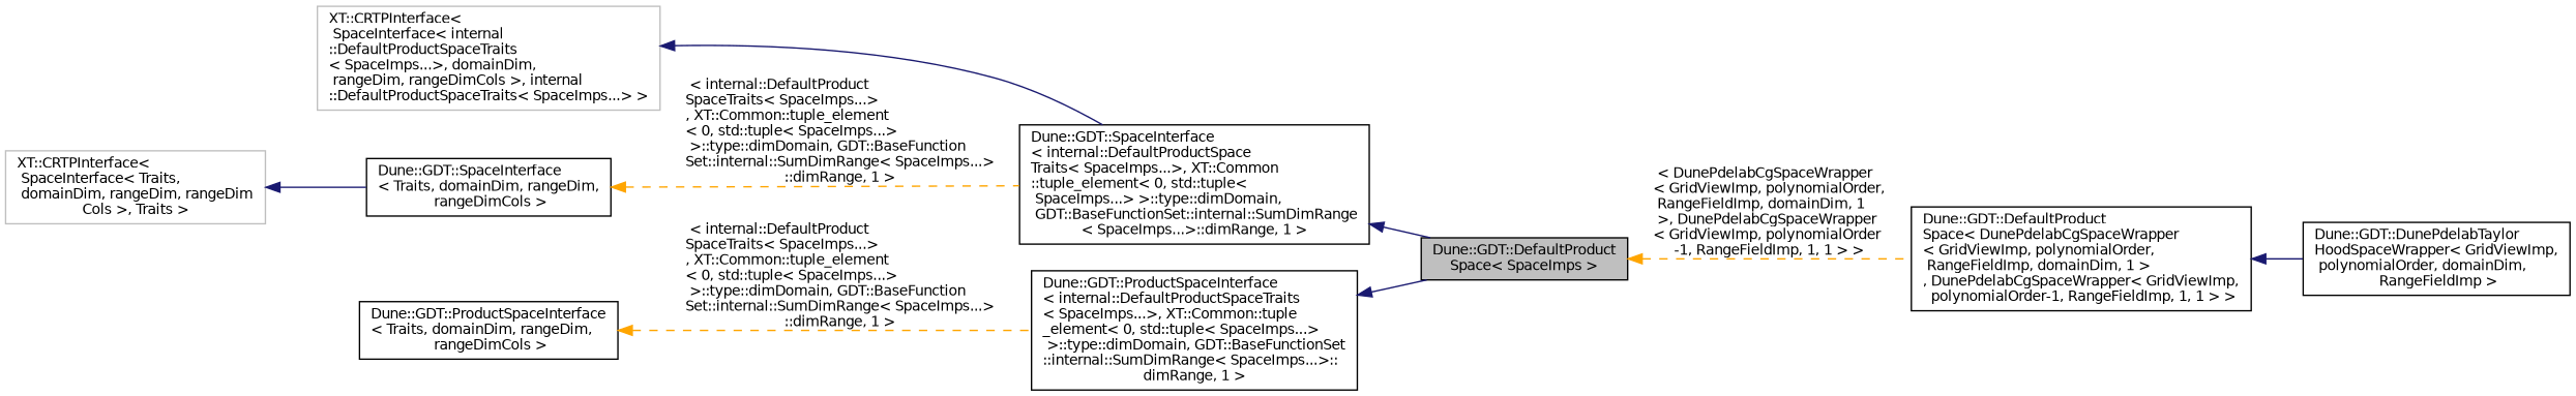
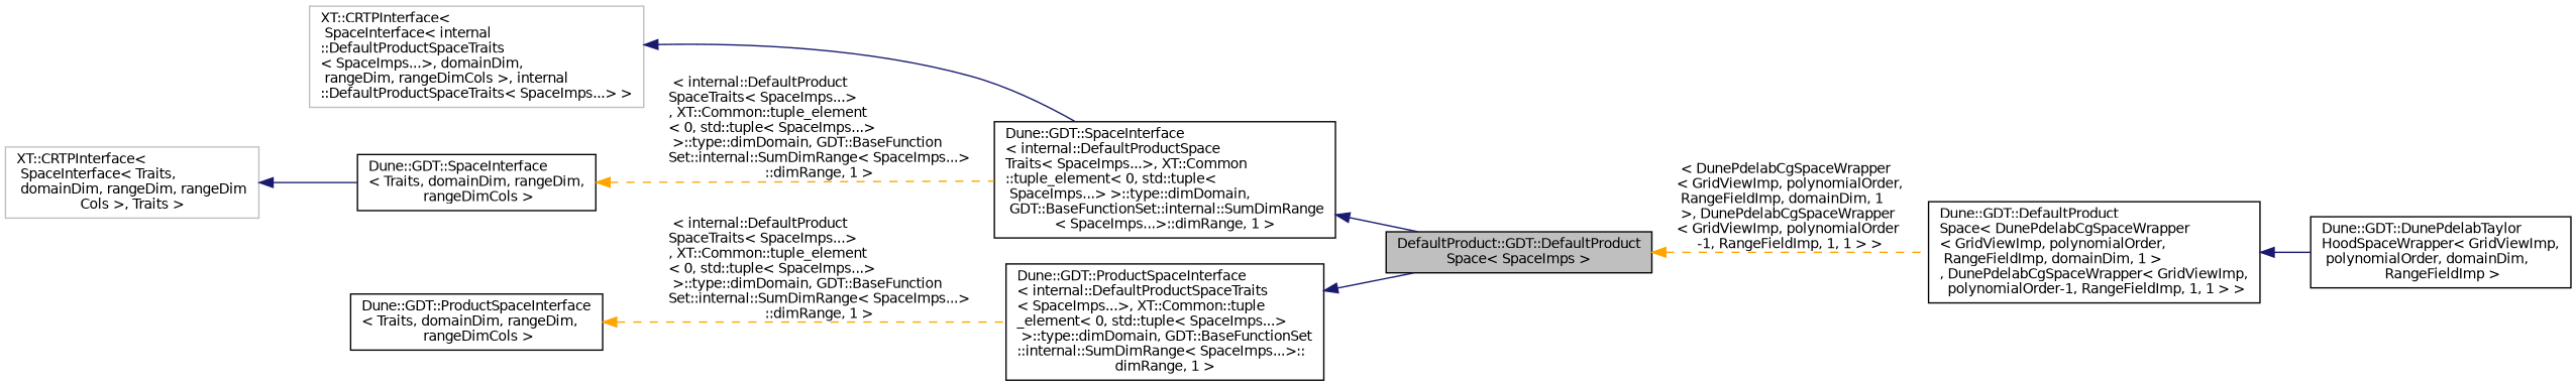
  digraph {
    rankdir=LR
    node [color=black fillcolor=white fontname=Helvetica fontsize=10 shape=record style=filled]
    edge [color=midnightblue dir=back fontname=Helvetica fontsize=10 labelfontname=Helvetica labelfontsize=10 style=solid]
-   n1 [fillcolor=grey75 fontcolor=black height=0.2 label="Dune::GDT::DefaultProduct\lSpace\< SpaceImps \>" width=0.4]
+   n1 [fillcolor=grey75 fontcolor=black height=0.2 label="DefaultProduct::GDT::DefaultProduct\lSpace\< SpaceImps \>" width=0.4]
    n2 [height=0.2 label="Dune::GDT::DefaultProduct\lSpace\< DunePdelabCgSpaceWrapper\l\< GridViewImp, polynomialOrder,\l RangeFieldImp, domainDim, 1 \>\l, DunePdelabCgSpaceWrapper\< GridViewImp,\l polynomialOrder-1, RangeFieldImp, 1, 1 \> \>" width=0.4]
    n3 [height=0.2 label="Dune::GDT::SpaceInterface\l\< internal::DefaultProductSpace\lTraits\< SpaceImps...\>, XT::Common\l::tuple_element\< 0, std::tuple\<\l SpaceImps...\> \>::type::dimDomain,\l GDT::BaseFunctionSet::internal::SumDimRange\l\< SpaceImps...\>::dimRange, 1 \>" width=0.4]
    n4 [color=grey75 height=0.2 label="XT::CRTPInterface\<\l SpaceInterface\< internal\l::DefaultProductSpaceTraits\l\< SpaceImps...\>, domainDim,\l rangeDim, rangeDimCols \>, internal\l::DefaultProductSpaceTraits\< SpaceImps...\> \>" width=0.4]
    n5 [height=0.2 label="Dune::GDT::SpaceInterface\l\< Traits, domainDim, rangeDim,\l rangeDimCols \>" width=0.4]
    n6 [color=grey75 height=0.2 label="XT::CRTPInterface\<\l SpaceInterface\< Traits,\l domainDim, rangeDim, rangeDim\lCols \>, Traits \>" width=0.4]
    n7 [height=0.2 label="Dune::GDT::ProductSpaceInterface\l\< internal::DefaultProductSpaceTraits\l\< SpaceImps...\>, XT::Common::tuple\l_element\< 0, std::tuple\< SpaceImps...\>\l \>::type::dimDomain, GDT::BaseFunctionSet\l::internal::SumDimRange\< SpaceImps...\>::\ldimRange, 1 \>" width=0.4]
    n8 [height=0.2 label="Dune::GDT::ProductSpaceInterface\l\< Traits, domainDim, rangeDim,\l rangeDimCols \>" width=0.4]
    n9 [height=0.2 label="Dune::GDT::DunePdelabTaylor\lHoodSpaceWrapper\< GridViewImp,\l polynomialOrder, domainDim,\l RangeFieldImp \>" width=0.4]
    n1 -> n2 [color=orange label=" \< DunePdelabCgSpaceWrapper\l\< GridViewImp, polynomialOrder,\l RangeFieldImp, domainDim, 1\l \>, DunePdelabCgSpaceWrapper\l\< GridViewImp, polynomialOrder\l-1, RangeFieldImp, 1, 1 \> \>" style=dashed]
    n2 -> n9
    n3 -> n1
    n4 -> n3
    n5 -> n3 [color=orange label=" \< internal::DefaultProduct\lSpaceTraits\< SpaceImps...\>\l, XT::Common::tuple_element\l\< 0, std::tuple\< SpaceImps...\>\l \>::type::dimDomain, GDT::BaseFunction\lSet::internal::SumDimRange\< SpaceImps...\>\l::dimRange, 1 \>" style=dashed]
    n6 -> n5
    n7 -> n1
    n8 -> n7 [color=orange label=" \< internal::DefaultProduct\lSpaceTraits\< SpaceImps...\>\l, XT::Common::tuple_element\l\< 0, std::tuple\< SpaceImps...\>\l \>::type::dimDomain, GDT::BaseFunction\lSet::internal::SumDimRange\< SpaceImps...\>\l::dimRange, 1 \>" style=dashed]
  }
